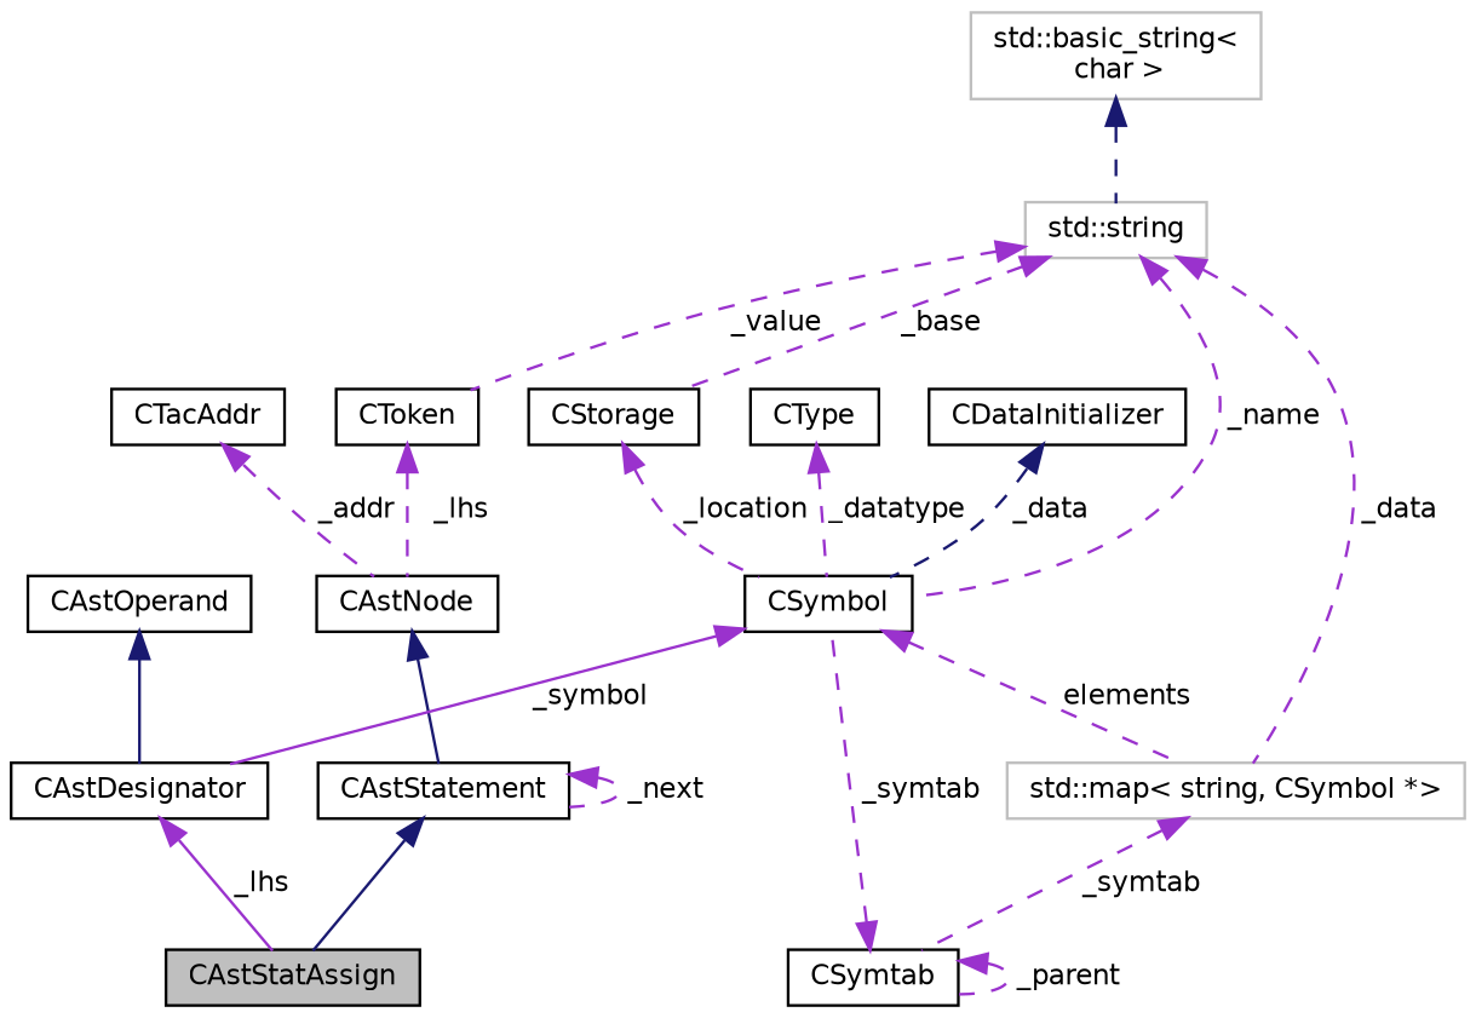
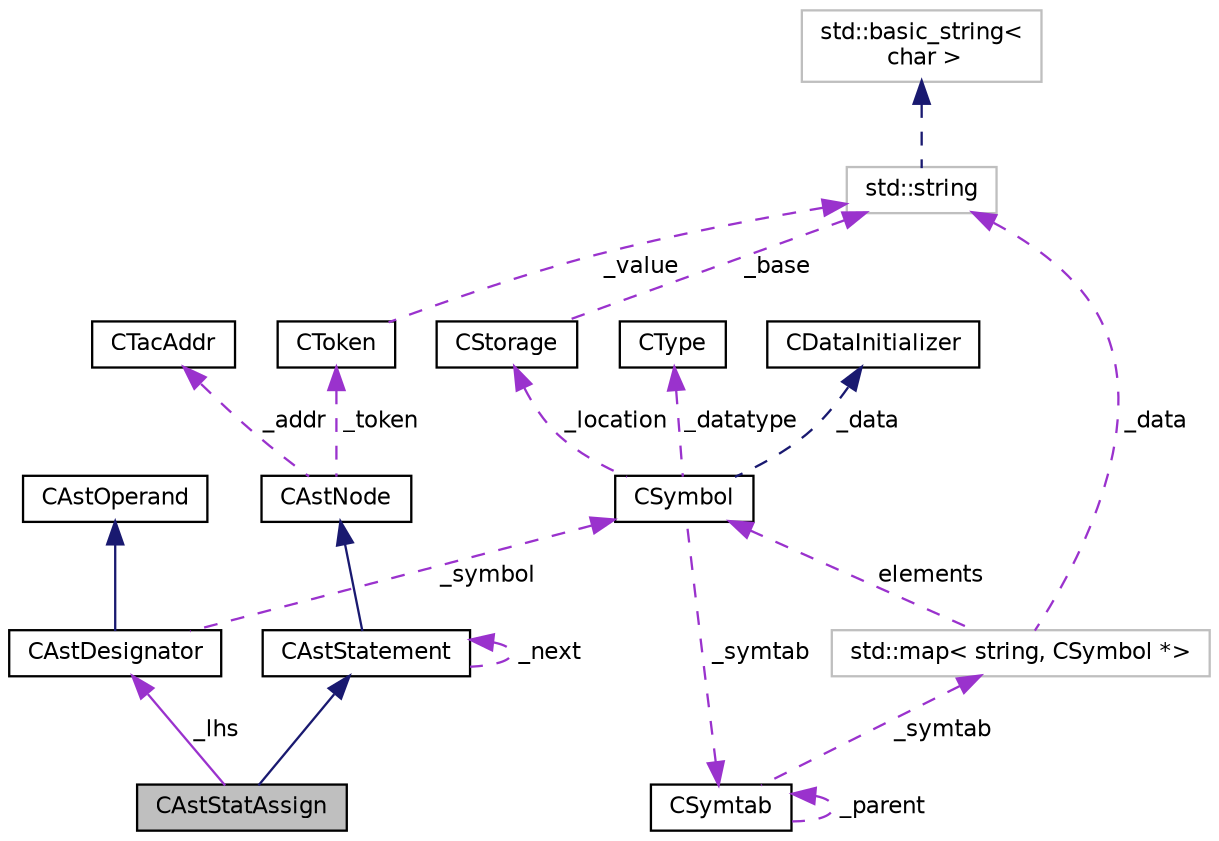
  digraph {
    node [color=black fillcolor=white fontname=Helvetica fontsize=10 shape=record style=filled]
    edge [color=darkorchid3 dir=back fontname=Helvetica fontsize=10 labelfontname=Helvetica labelfontsize=10 style=dashed]
    n1 [fillcolor=grey75 fontcolor=black height=0.2 label=CAstStatAssign width=0.4]
    n2 [height=0.2 label=CAstStatement width=0.4]
    n3 [height=0.2 label=CAstNode width=0.4]
    n4 [height=0.2 label=CToken width=0.4]
    n5 [color=grey75 height=0.2 label="std::string" width=0.4]
    n6 [height=0.2 label=CSymbol width=0.4]
    n7 [height=0.2 label=CStorage width=0.4]
    n8 [color=grey75 height=0.2 label="std::map\< string, CSymbol *\>" width=0.4]
    n9 [height=0.2 label=CAstDesignator width=0.4]
    n10 [height=0.2 label=CSymtab width=0.4]
    n11 [height=0.2 label=CType width=0.4]
    n12 [color=grey75 height=0.2 label="std::basic_string\<\l char \>" width=0.4]
    n13 [height=0.2 label=CTacAddr width=0.4]
    n14 [height=0.2 label=CAstOperand width=0.4]
    n15 [height=0.2 label=CDataInitializer width=0.4]
    n2 -> n1 [color=midnightblue style=solid]
    n2 -> n2 [label=" _next"]
    n3 -> n2 [color=midnightblue style=solid]
-   n4 -> n3 [label=" _lhs"]
+   n4 -> n3 [label=" _token"]
    n5 -> n4 [label=" _value"]
-   n5 -> n6 [label=" _name"]
    n5 -> n7 [label=" _base"]
    n5 -> n8 [label=" _data"]
    n6 -> n8 [label=" elements"]
-   n6 -> n9 [label=" _symbol" style=solid]
+   n6 -> n9 [label=" _symbol"]
    n7 -> n6 [label=" _location"]
    n8 -> n10 [label=" _symtab"]
    n9 -> n1 [label=" _lhs" style=solid]
    n10 -> n6 [label=" _symtab"]
    n10 -> n10 [label=" _parent"]
    n11 -> n6 [label=" _datatype"]
    n12 -> n5 [color=midnightblue]
    n13 -> n3 [label=" _addr"]
    n14 -> n9 [color=midnightblue style=solid]
    n15 -> n6 [color=midnightblue label=" _data"]
  }
